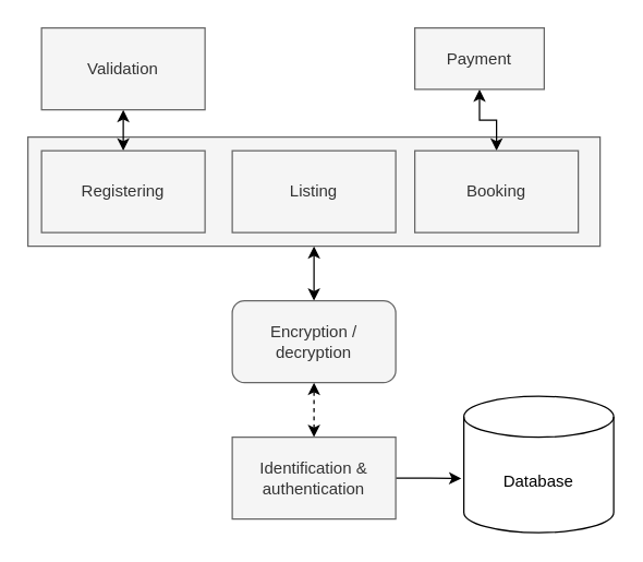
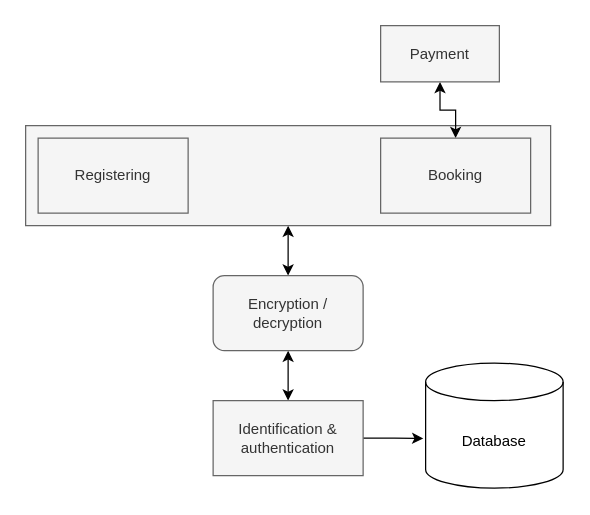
  <mxCell id="0" />
  <mxCell id="1" parent="0" />
  <mxCell id="2" style="edgeStyle=orthogonalEdgeStyle;rounded=0;orthogonalLoop=1;jettySize=auto;html=1;exitX=0.5;exitY=1;exitDx=0;exitDy=0;entryX=0.5;entryY=0;entryDx=0;entryDy=0;startArrow=classic;startFill=1;" edge="1" parent="1" source="3" target="15"><mxGeometry relative="1" as="geometry" /></mxCell>
  <mxCell id="3" value="" style="rounded=0;whiteSpace=wrap;html=1;fillColor=#f5f5f5;fontColor=#333333;strokeColor=#666666;" vertex="1" parent="1"><mxGeometry x="20" y="100" width="420" height="80" as="geometry" /></mxCell>
  <mxCell id="4" style="edgeStyle=orthogonalEdgeStyle;rounded=0;orthogonalLoop=1;jettySize=auto;html=1;entryX=-0.017;entryY=0.603;entryDx=0;entryDy=0;entryPerimeter=0;" parent="1" source="6" target="7" edge="1"><mxGeometry relative="1" as="geometry" /></mxCell>
- <mxCell id="5" style="edgeStyle=orthogonalEdgeStyle;rounded=0;orthogonalLoop=1;jettySize=auto;html=1;entryX=0.5;entryY=1;entryDx=0;entryDy=0;startArrow=classic;startFill=1;dashed=1;" edge="1" parent="1" source="6" target="15"><mxGeometry relative="1" as="geometry" /></mxCell>
+ <mxCell id="5" style="edgeStyle=orthogonalEdgeStyle;rounded=0;orthogonalLoop=1;jettySize=auto;html=1;entryX=0.5;entryY=1;entryDx=0;entryDy=0;startArrow=classic;startFill=1;" edge="1" parent="1" source="6" target="15"><mxGeometry relative="1" as="geometry" /></mxCell>
  <mxCell id="6" value="Identification &amp;amp; authentication" style="rounded=0;whiteSpace=wrap;html=1;fillColor=#f5f5f5;fontColor=#333333;strokeColor=#666666;" parent="1" vertex="1"><mxGeometry x="170" y="320" width="120" height="60" as="geometry" /></mxCell>
  <mxCell id="7" value="Database" style="shape=cylinder3;whiteSpace=wrap;html=1;boundedLbl=1;backgroundOutline=1;size=15;" parent="1" vertex="1"><mxGeometry x="340" y="290" width="110" height="100" as="geometry" /></mxCell>
  <mxCell id="8" style="edgeStyle=orthogonalEdgeStyle;rounded=0;orthogonalLoop=1;jettySize=auto;html=1;exitX=0.5;exitY=0;exitDx=0;exitDy=0;entryX=0.5;entryY=1;entryDx=0;entryDy=0;startArrow=classic;startFill=1;" edge="1" parent="1" source="9" target="14"><mxGeometry relative="1" as="geometry" /></mxCell>
  <mxCell id="9" value="Booking" style="rounded=0;whiteSpace=wrap;html=1;fillColor=#f5f5f5;fontColor=#333333;strokeColor=#666666;" parent="1" vertex="1"><mxGeometry x="304" y="110" width="120" height="60" as="geometry" /></mxCell>
- <mxCell id="10" style="edgeStyle=orthogonalEdgeStyle;rounded=0;orthogonalLoop=1;jettySize=auto;html=1;exitX=0.5;exitY=0;exitDx=0;exitDy=0;entryX=0.5;entryY=1;entryDx=0;entryDy=0;startArrow=classic;startFill=1;" edge="1" parent="1" source="11" target="13"><mxGeometry relative="1" as="geometry" /></mxCell>
  <mxCell id="11" value="Registering" style="rounded=0;whiteSpace=wrap;html=1;fillColor=#f5f5f5;fontColor=#333333;strokeColor=#666666;" parent="1" vertex="1"><mxGeometry x="30" y="110" width="120" height="60" as="geometry" /></mxCell>
- <mxCell id="12" value="Listing" style="rounded=0;whiteSpace=wrap;html=1;fillColor=#f5f5f5;fontColor=#333333;strokeColor=#666666;" parent="1" vertex="1"><mxGeometry x="170" y="110" width="120" height="60" as="geometry" /></mxCell>
- <mxCell id="13" value="Validation" style="rounded=0;whiteSpace=wrap;html=1;fillColor=#f5f5f5;fontColor=#333333;strokeColor=#666666;" parent="1" vertex="1"><mxGeometry x="30" y="20" width="120" height="60" as="geometry" /></mxCell>
  <mxCell id="14" value="Payment" style="rounded=0;whiteSpace=wrap;html=1;fillColor=#f5f5f5;fontColor=#333333;strokeColor=#666666;" parent="1" vertex="1"><mxGeometry x="304" y="20" width="95" height="45" as="geometry" /></mxCell>
  <mxCell id="15" value="Encryption / decryption" style="whiteSpace=wrap;html=1;fillColor=#f5f5f5;fontColor=#333333;strokeColor=#666666;rounded=1;" parent="1" vertex="1"><mxGeometry x="170" y="220" width="120" height="60" as="geometry" /></mxCell>
